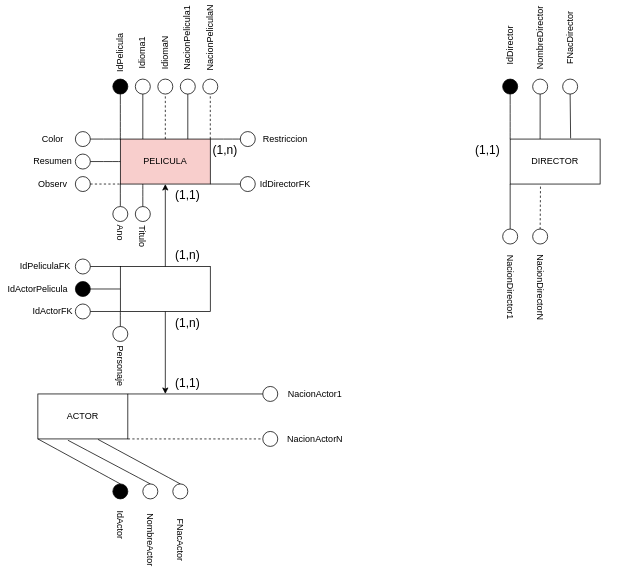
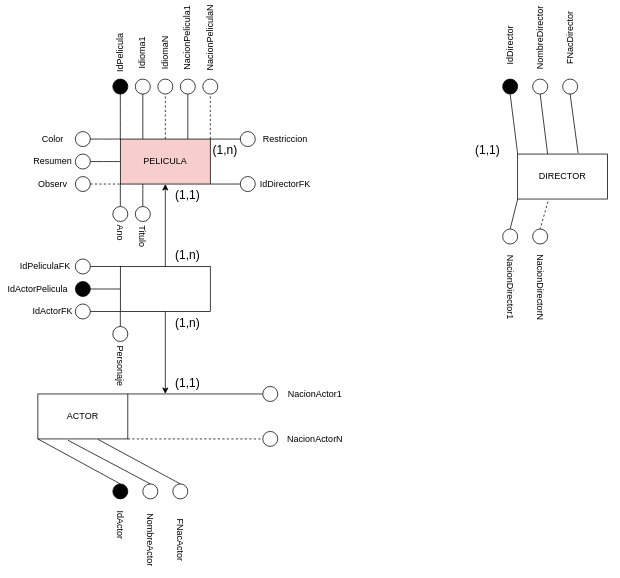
  <mxCell id="0" />
  <mxCell id="1" parent="0" />
  <mxCell id="2" value="PELICULA" style="rounded=0;whiteSpace=wrap;html=1;fillColor=#f8cecc;" parent="1" vertex="1"><mxGeometry x="160" y="170" width="120" height="60" as="geometry" /></mxCell>
  <mxCell id="3" value="ACTOR" style="rounded=0;whiteSpace=wrap;html=1;" parent="1" vertex="1"><mxGeometry x="50" y="510" width="120" height="60" as="geometry" /></mxCell>
- <mxCell id="4" value="DIRECTOR" style="rounded=0;whiteSpace=wrap;html=1;" parent="1" vertex="1"><mxGeometry x="680" y="170" width="120" height="60" as="geometry" /></mxCell>
+ <mxCell id="4" value="DIRECTOR" style="rounded=0;whiteSpace=wrap;html=1;" parent="1" vertex="1"><mxGeometry x="690" y="190" width="120" height="60" as="geometry" /></mxCell>
  <mxCell id="5" value="" style="ellipse;whiteSpace=wrap;html=1;aspect=fixed;fillColor=#000000;" parent="1" vertex="1"><mxGeometry x="150" y="630" width="20" height="20" as="geometry" /></mxCell>
  <mxCell id="6" value="" style="ellipse;whiteSpace=wrap;html=1;aspect=fixed;" parent="1" vertex="1"><mxGeometry x="350" y="500" width="20" height="20" as="geometry" /></mxCell>
  <mxCell id="7" value="" style="endArrow=none;html=1;rounded=0;fontSize=12;startSize=8;endSize=8;curved=1;entryX=0;entryY=1;entryDx=0;entryDy=0;exitX=0.5;exitY=0;exitDx=0;exitDy=0;" parent="1" source="5" target="3" edge="1"><mxGeometry width="50" height="50" relative="1" as="geometry"><mxPoint x="280" y="460" as="sourcePoint" /><mxPoint x="330" y="410" as="targetPoint" /></mxGeometry></mxCell>
  <mxCell id="8" style="edgeStyle=orthogonalEdgeStyle;rounded=0;orthogonalLoop=1;jettySize=auto;html=1;exitX=1;exitY=0;exitDx=0;exitDy=0;" parent="1" source="9" edge="1"><mxGeometry relative="1" as="geometry"><mxPoint x="160" y="430" as="targetPoint" /></mxGeometry></mxCell>
  <mxCell id="9" value="" style="ellipse;whiteSpace=wrap;html=1;aspect=fixed;" parent="1" vertex="1"><mxGeometry x="150" y="420" width="20" height="20" as="geometry" /></mxCell>
  <mxCell id="10" value="" style="endArrow=none;html=1;rounded=0;fontSize=12;startSize=8;endSize=8;curved=1;entryX=0.5;entryY=0;entryDx=0;entryDy=0;exitX=0;exitY=1;exitDx=0;exitDy=0;" parent="1" source="61" target="9" edge="1"><mxGeometry width="50" height="50" relative="1" as="geometry"><mxPoint x="140" y="430" as="sourcePoint" /><mxPoint x="160" y="430" as="targetPoint" /></mxGeometry></mxCell>
  <mxCell id="11" value="" style="ellipse;whiteSpace=wrap;html=1;aspect=fixed;" parent="1" vertex="1"><mxGeometry x="320" y="160" width="20" height="20" as="geometry" /></mxCell>
  <mxCell id="12" value="" style="ellipse;whiteSpace=wrap;html=1;aspect=fixed;" parent="1" vertex="1"><mxGeometry x="180" y="260" width="20" height="20" as="geometry" /></mxCell>
  <mxCell id="13" value="" style="ellipse;whiteSpace=wrap;html=1;aspect=fixed;" parent="1" vertex="1"><mxGeometry x="100" y="190" width="20" height="20" as="geometry" /></mxCell>
  <mxCell id="14" value="" style="ellipse;whiteSpace=wrap;html=1;aspect=fixed;" parent="1" vertex="1"><mxGeometry x="180" y="90" width="20" height="20" as="geometry" /></mxCell>
  <mxCell id="15" value="" style="ellipse;whiteSpace=wrap;html=1;aspect=fixed;fillColor=#000000;" parent="1" vertex="1"><mxGeometry x="150" y="90" width="20" height="20" as="geometry" /></mxCell>
  <mxCell id="16" value="" style="endArrow=none;html=1;rounded=0;fontSize=12;startSize=8;endSize=8;curved=1;exitX=0.25;exitY=1;exitDx=0;exitDy=0;" parent="1" source="2" edge="1"><mxGeometry width="50" height="50" relative="1" as="geometry"><mxPoint x="310" y="140" as="sourcePoint" /><mxPoint x="190" y="260" as="targetPoint" /></mxGeometry></mxCell>
  <mxCell id="17" value="" style="endArrow=none;html=1;rounded=0;fontSize=12;startSize=8;endSize=8;curved=1;entryX=1;entryY=0;entryDx=0;entryDy=0;exitX=0;exitY=0.5;exitDx=0;exitDy=0;" parent="1" source="11" target="2" edge="1"><mxGeometry width="50" height="50" relative="1" as="geometry"><mxPoint x="280" y="240" as="sourcePoint" /><mxPoint x="330" y="190" as="targetPoint" /></mxGeometry></mxCell>
  <mxCell id="18" value="" style="endArrow=none;html=1;rounded=0;fontSize=12;startSize=8;endSize=8;curved=1;entryX=1;entryY=0.5;entryDx=0;entryDy=0;exitX=0;exitY=0.5;exitDx=0;exitDy=0;" parent="1" source="2" target="13" edge="1"><mxGeometry width="50" height="50" relative="1" as="geometry"><mxPoint x="280" y="240" as="sourcePoint" /><mxPoint x="330" y="190" as="targetPoint" /></mxGeometry></mxCell>
  <mxCell id="19" value="" style="endArrow=none;html=1;rounded=0;fontSize=12;startSize=8;endSize=8;curved=1;entryX=0.5;entryY=1;entryDx=0;entryDy=0;exitX=0;exitY=0;exitDx=0;exitDy=0;" parent="1" source="2" target="15" edge="1"><mxGeometry width="50" height="50" relative="1" as="geometry"><mxPoint x="280" y="240" as="sourcePoint" /><mxPoint x="330" y="190" as="targetPoint" /></mxGeometry></mxCell>
  <mxCell id="20" value="" style="ellipse;whiteSpace=wrap;html=1;aspect=fixed;" parent="1" vertex="1"><mxGeometry x="100" y="160" width="20" height="20" as="geometry" /></mxCell>
  <mxCell id="21" value="" style="ellipse;whiteSpace=wrap;html=1;aspect=fixed;" parent="1" vertex="1"><mxGeometry x="100" y="220" width="20" height="20" as="geometry" /></mxCell>
  <mxCell id="22" value="" style="endArrow=none;html=1;rounded=0;fontSize=12;startSize=8;endSize=8;curved=1;entryX=1;entryY=0.5;entryDx=0;entryDy=0;exitX=0;exitY=0;exitDx=0;exitDy=0;" parent="1" source="2" target="20" edge="1"><mxGeometry width="50" height="50" relative="1" as="geometry"><mxPoint x="280" y="240" as="sourcePoint" /><mxPoint x="330" y="190" as="targetPoint" /></mxGeometry></mxCell>
  <mxCell id="23" style="edgeStyle=none;curved=1;rounded=0;orthogonalLoop=1;jettySize=auto;html=1;exitX=0.5;exitY=0;exitDx=0;exitDy=0;fontSize=12;startSize=8;endSize=8;" parent="1" source="12" target="12" edge="1"><mxGeometry relative="1" as="geometry" /></mxCell>
  <mxCell id="24" value="" style="ellipse;whiteSpace=wrap;html=1;aspect=fixed;fillColor=#000000;" parent="1" vertex="1"><mxGeometry x="670" y="90" width="20" height="20" as="geometry" /></mxCell>
  <mxCell id="25" value="" style="ellipse;whiteSpace=wrap;html=1;aspect=fixed;" parent="1" vertex="1"><mxGeometry x="670" y="290" width="20" height="20" as="geometry" /></mxCell>
  <mxCell id="26" value="" style="endArrow=none;html=1;rounded=0;fontSize=12;startSize=8;endSize=8;curved=1;entryX=0.5;entryY=1;entryDx=0;entryDy=0;exitX=0;exitY=0;exitDx=0;exitDy=0;" parent="1" source="4" target="24" edge="1"><mxGeometry width="50" height="50" relative="1" as="geometry"><mxPoint x="480" y="240" as="sourcePoint" /><mxPoint x="530" y="190" as="targetPoint" /></mxGeometry></mxCell>
  <mxCell id="27" value="(1,n)" style="text;html=1;align=center;verticalAlign=middle;whiteSpace=wrap;rounded=0;fontSize=16;" parent="1" vertex="1"><mxGeometry x="270" y="170" width="60" height="30" as="geometry" /></mxCell>
  <mxCell id="28" value="(1,1)" style="text;html=1;align=center;verticalAlign=middle;whiteSpace=wrap;rounded=0;fontSize=16;" parent="1" vertex="1"><mxGeometry x="620" y="170" width="60" height="30" as="geometry" /></mxCell>
  <mxCell id="29" value="(1,n)" style="text;html=1;align=center;verticalAlign=middle;whiteSpace=wrap;rounded=0;fontSize=16;" parent="1" vertex="1"><mxGeometry x="220" y="310" width="60" height="30" as="geometry" /></mxCell>
  <mxCell id="30" value="(1,n)" style="text;html=1;align=center;verticalAlign=middle;whiteSpace=wrap;rounded=0;fontSize=16;" parent="1" vertex="1"><mxGeometry x="220" y="400" width="60" height="30" as="geometry" /></mxCell>
  <mxCell id="31" value="" style="ellipse;whiteSpace=wrap;html=1;aspect=fixed;fillColor=#ffffff;" parent="1" vertex="1"><mxGeometry x="190" y="630" width="20" height="20" as="geometry" /></mxCell>
  <mxCell id="32" value="" style="endArrow=none;html=1;rounded=0;fontSize=12;startSize=8;endSize=8;curved=1;exitX=0.5;exitY=0;exitDx=0;exitDy=0;entryX=0.334;entryY=1.029;entryDx=0;entryDy=0;entryPerimeter=0;" parent="1" source="31" target="3" edge="1"><mxGeometry width="50" height="50" relative="1" as="geometry"><mxPoint x="340" y="460" as="sourcePoint" /><mxPoint x="210" y="580" as="targetPoint" /></mxGeometry></mxCell>
  <mxCell id="33" value="NacionActor1" style="text;html=1;align=center;verticalAlign=middle;whiteSpace=wrap;rounded=0;rotation=0;" parent="1" vertex="1"><mxGeometry x="380" y="495" width="80" height="30" as="geometry" /></mxCell>
  <mxCell id="34" value="NombreActor" style="text;html=1;align=center;verticalAlign=middle;whiteSpace=wrap;rounded=0;rotation=90;" parent="1" vertex="1"><mxGeometry x="150" y="690" width="100" height="30" as="geometry" /></mxCell>
  <mxCell id="35" value="IdActor" style="text;html=1;align=center;verticalAlign=middle;whiteSpace=wrap;rounded=0;rotation=90;" parent="1" vertex="1"><mxGeometry x="130" y="670" width="60" height="30" as="geometry" /></mxCell>
  <mxCell id="36" value="Personaje" style="text;html=1;align=center;verticalAlign=middle;whiteSpace=wrap;rounded=0;rotation=90;" parent="1" vertex="1"><mxGeometry x="132.5" y="465" width="55" height="15" as="geometry" /></mxCell>
  <mxCell id="37" value="" style="ellipse;whiteSpace=wrap;html=1;aspect=fixed;" parent="1" vertex="1"><mxGeometry x="210" y="90" width="20" height="20" as="geometry" /></mxCell>
  <mxCell id="38" value="Color" style="text;html=1;align=center;verticalAlign=middle;whiteSpace=wrap;rounded=0;rotation=0;" parent="1" vertex="1"><mxGeometry x="40" y="155" width="60" height="30" as="geometry" /></mxCell>
  <mxCell id="39" value="Resumen" style="text;html=1;align=center;verticalAlign=middle;whiteSpace=wrap;rounded=0;rotation=0;" parent="1" vertex="1"><mxGeometry x="40" y="185" width="60" height="30" as="geometry" /></mxCell>
  <mxCell id="40" value="Observ" style="text;html=1;align=center;verticalAlign=middle;whiteSpace=wrap;rounded=0;rotation=0;" parent="1" vertex="1"><mxGeometry x="40" y="215" width="60" height="30" as="geometry" /></mxCell>
  <mxCell id="41" value="IdPelicula" style="text;html=1;align=center;verticalAlign=middle;whiteSpace=wrap;rounded=0;rotation=-90;" parent="1" vertex="1"><mxGeometry x="130" y="40" width="60" height="30" as="geometry" /></mxCell>
  <mxCell id="42" value="Idioma1" style="text;html=1;align=center;verticalAlign=middle;whiteSpace=wrap;rounded=0;rotation=-90;" parent="1" vertex="1"><mxGeometry x="160" y="40" width="60" height="30" as="geometry" /></mxCell>
  <mxCell id="43" value="NacionPelicula1" style="text;html=1;align=center;verticalAlign=middle;whiteSpace=wrap;rounded=0;rotation=-90;" parent="1" vertex="1"><mxGeometry x="200" y="20" width="100" height="30" as="geometry" /></mxCell>
  <mxCell id="44" value="Ano" style="text;html=1;align=center;verticalAlign=middle;whiteSpace=wrap;rounded=0;rotation=90;" parent="1" vertex="1"><mxGeometry x="130" y="280" width="60" height="30" as="geometry" /></mxCell>
  <mxCell id="45" value="Titulo" style="text;html=1;align=center;verticalAlign=middle;whiteSpace=wrap;rounded=0;rotation=90;" parent="1" vertex="1"><mxGeometry x="160" y="285" width="60" height="30" as="geometry" /></mxCell>
  <mxCell id="46" value="" style="ellipse;whiteSpace=wrap;html=1;aspect=fixed;" parent="1" vertex="1"><mxGeometry x="710" y="90" width="20" height="20" as="geometry" /></mxCell>
  <mxCell id="47" value="" style="ellipse;whiteSpace=wrap;html=1;aspect=fixed;" parent="1" vertex="1"><mxGeometry x="750" y="90" width="20" height="20" as="geometry" /></mxCell>
  <mxCell id="48" value="" style="endArrow=none;html=1;rounded=0;entryX=0.5;entryY=1;entryDx=0;entryDy=0;exitX=0.333;exitY=0;exitDx=0;exitDy=0;exitPerimeter=0;" parent="1" source="4" target="46" edge="1"><mxGeometry width="50" height="50" relative="1" as="geometry"><mxPoint x="710" y="150" as="sourcePoint" /><mxPoint x="750" y="240" as="targetPoint" /></mxGeometry></mxCell>
  <mxCell id="49" value="" style="endArrow=none;html=1;rounded=0;entryX=0.5;entryY=1;entryDx=0;entryDy=0;exitX=0.672;exitY=-0.016;exitDx=0;exitDy=0;exitPerimeter=0;" parent="1" source="4" target="47" edge="1"><mxGeometry width="50" height="50" relative="1" as="geometry"><mxPoint x="760" y="130" as="sourcePoint" /><mxPoint x="750" y="240" as="targetPoint" /></mxGeometry></mxCell>
  <mxCell id="50" value="IdDirector" style="text;html=1;align=center;verticalAlign=middle;whiteSpace=wrap;rounded=0;rotation=-90;" parent="1" vertex="1"><mxGeometry x="650" y="30" width="60" height="30" as="geometry" /></mxCell>
  <mxCell id="51" value="NombreDirector" style="text;html=1;align=center;verticalAlign=middle;whiteSpace=wrap;rounded=0;rotation=-90;" parent="1" vertex="1"><mxGeometry x="690" y="20" width="60" height="30" as="geometry" /></mxCell>
  <mxCell id="52" value="FNacDirector" style="text;html=1;align=center;verticalAlign=middle;whiteSpace=wrap;rounded=0;rotation=-90;" parent="1" vertex="1"><mxGeometry x="715" y="20" width="90" height="30" as="geometry" /></mxCell>
  <mxCell id="53" value="" style="ellipse;whiteSpace=wrap;html=1;aspect=fixed;fillColor=#ffffff;" parent="1" vertex="1"><mxGeometry x="230" y="630" width="20" height="20" as="geometry" /></mxCell>
  <mxCell id="54" value="FNacActor" style="text;html=1;align=center;verticalAlign=middle;whiteSpace=wrap;rounded=0;rotation=90;" parent="1" vertex="1"><mxGeometry x="190" y="690" width="100" height="30" as="geometry" /></mxCell>
  <mxCell id="55" value="" style="endArrow=none;html=1;rounded=0;fontSize=12;startSize=8;endSize=8;curved=1;exitX=0.5;exitY=0;exitDx=0;exitDy=0;entryX=0.668;entryY=1.01;entryDx=0;entryDy=0;entryPerimeter=0;" parent="1" source="53" target="3" edge="1"><mxGeometry width="50" height="50" relative="1" as="geometry"><mxPoint x="210" y="650" as="sourcePoint" /><mxPoint x="240" y="590" as="targetPoint" /></mxGeometry></mxCell>
  <mxCell id="56" value="" style="endArrow=none;html=1;rounded=0;fontSize=12;startSize=8;endSize=8;curved=1;entryX=0;entryY=1;entryDx=0;entryDy=0;exitX=0.5;exitY=0;exitDx=0;exitDy=0;" parent="1" source="57" target="2" edge="1"><mxGeometry width="50" height="50" relative="1" as="geometry"><mxPoint x="160" y="270" as="sourcePoint" /><mxPoint x="170" y="240" as="targetPoint" /></mxGeometry></mxCell>
  <mxCell id="57" value="" style="ellipse;whiteSpace=wrap;html=1;aspect=fixed;" parent="1" vertex="1"><mxGeometry x="150" y="260" width="20" height="20" as="geometry" /></mxCell>
  <mxCell id="58" value="Restriccion" style="text;html=1;align=center;verticalAlign=middle;whiteSpace=wrap;rounded=0;rotation=0;" parent="1" vertex="1"><mxGeometry x="350" y="155" width="60" height="30" as="geometry" /></mxCell>
  <mxCell id="59" value="(1,1)" style="text;html=1;align=center;verticalAlign=middle;whiteSpace=wrap;rounded=0;fontSize=16;" parent="1" vertex="1"><mxGeometry x="220" y="230" width="60" height="30" as="geometry" /></mxCell>
  <mxCell id="60" value="(1,1)" style="text;html=1;align=center;verticalAlign=middle;whiteSpace=wrap;rounded=0;fontSize=16;" parent="1" vertex="1"><mxGeometry x="220" y="480" width="60" height="30" as="geometry" /></mxCell>
  <mxCell id="61" value="" style="rounded=0;whiteSpace=wrap;html=1;" parent="1" vertex="1"><mxGeometry x="160" y="340" width="120" height="60" as="geometry" /></mxCell>
  <mxCell id="62" value="" style="ellipse;whiteSpace=wrap;html=1;aspect=fixed;fillColor=#ffffff;" parent="1" vertex="1"><mxGeometry x="100" y="330" width="20" height="20" as="geometry" /></mxCell>
  <mxCell id="63" value="" style="ellipse;whiteSpace=wrap;html=1;aspect=fixed;fillColor=#ffffff;" parent="1" vertex="1"><mxGeometry x="100" y="390" width="20" height="20" as="geometry" /></mxCell>
  <mxCell id="64" value="" style="endArrow=none;html=1;rounded=0;entryX=1;entryY=0.5;entryDx=0;entryDy=0;exitX=0;exitY=0;exitDx=0;exitDy=0;" parent="1" source="61" target="62" edge="1"><mxGeometry width="50" height="50" relative="1" as="geometry"><mxPoint x="390" y="290" as="sourcePoint" /><mxPoint x="440" y="240" as="targetPoint" /></mxGeometry></mxCell>
  <mxCell id="65" value="" style="endArrow=none;html=1;rounded=0;entryX=1;entryY=0.5;entryDx=0;entryDy=0;exitX=0;exitY=1;exitDx=0;exitDy=0;" parent="1" source="61" target="63" edge="1"><mxGeometry width="50" height="50" relative="1" as="geometry"><mxPoint x="140" y="368" as="sourcePoint" /><mxPoint x="130" y="350" as="targetPoint" /></mxGeometry></mxCell>
  <mxCell id="66" value="IdPeliculaFK" style="text;html=1;align=center;verticalAlign=middle;whiteSpace=wrap;rounded=0;rotation=0;" parent="1" vertex="1"><mxGeometry x="30" y="325" width="60" height="30" as="geometry" /></mxCell>
  <mxCell id="67" value="IdActorFK" style="text;html=1;align=center;verticalAlign=middle;whiteSpace=wrap;rounded=0;rotation=0;" parent="1" vertex="1"><mxGeometry x="40" y="385" width="60" height="30" as="geometry" /></mxCell>
  <mxCell id="68" value="" style="ellipse;whiteSpace=wrap;html=1;aspect=fixed;" parent="1" vertex="1"><mxGeometry x="320" y="220" width="20" height="20" as="geometry" /></mxCell>
  <mxCell id="69" value="IdDirectorFK" style="text;html=1;align=center;verticalAlign=middle;whiteSpace=wrap;rounded=0;rotation=0;" parent="1" vertex="1"><mxGeometry x="350" y="215" width="60" height="30" as="geometry" /></mxCell>
  <mxCell id="70" value="" style="endArrow=none;html=1;rounded=0;entryX=1;entryY=0;entryDx=0;entryDy=0;exitX=0;exitY=0.5;exitDx=0;exitDy=0;" parent="1" source="68" target="59" edge="1"><mxGeometry width="50" height="50" relative="1" as="geometry"><mxPoint x="390" y="290" as="sourcePoint" /><mxPoint x="440" y="240" as="targetPoint" /></mxGeometry></mxCell>
  <mxCell id="71" value="" style="endArrow=none;dashed=1;html=1;rounded=0;exitX=1;exitY=0.5;exitDx=0;exitDy=0;entryX=0;entryY=1;entryDx=0;entryDy=0;" parent="1" source="21" target="2" edge="1"><mxGeometry width="50" height="50" relative="1" as="geometry"><mxPoint x="390" y="290" as="sourcePoint" /><mxPoint x="440" y="240" as="targetPoint" /></mxGeometry></mxCell>
  <mxCell id="72" value="" style="endArrow=classic;html=1;rounded=0;entryX=0.5;entryY=1;entryDx=0;entryDy=0;exitX=0;exitY=1;exitDx=0;exitDy=0;" parent="1" source="29" target="2" edge="1"><mxGeometry width="50" height="50" relative="1" as="geometry"><mxPoint x="470" y="310" as="sourcePoint" /><mxPoint x="520" y="260" as="targetPoint" /></mxGeometry></mxCell>
  <mxCell id="73" value="" style="endArrow=classic;html=1;rounded=0;entryX=0;entryY=1;entryDx=0;entryDy=0;exitX=0;exitY=0;exitDx=0;exitDy=0;" parent="1" source="30" target="60" edge="1"><mxGeometry width="50" height="50" relative="1" as="geometry"><mxPoint x="470" y="310" as="sourcePoint" /><mxPoint x="520" y="260" as="targetPoint" /></mxGeometry></mxCell>
  <mxCell id="74" value="" style="ellipse;whiteSpace=wrap;html=1;aspect=fixed;fillColor=#000000;" parent="1" vertex="1"><mxGeometry x="100" y="360" width="20" height="20" as="geometry" /></mxCell>
  <mxCell id="75" value="" style="endArrow=none;html=1;rounded=0;entryX=1;entryY=0.5;entryDx=0;entryDy=0;exitX=0;exitY=0.5;exitDx=0;exitDy=0;" parent="1" source="61" target="74" edge="1"><mxGeometry width="50" height="50" relative="1" as="geometry"><mxPoint x="170" y="350" as="sourcePoint" /><mxPoint x="130" y="350" as="targetPoint" /></mxGeometry></mxCell>
  <mxCell id="76" value="IdActorPelicula" style="text;html=1;align=center;verticalAlign=middle;whiteSpace=wrap;rounded=0;rotation=0;" parent="1" vertex="1"><mxGeometry x="20" y="353" width="60" height="35" as="geometry" /></mxCell>
  <mxCell id="77" value="" style="ellipse;whiteSpace=wrap;html=1;aspect=fixed;" parent="1" vertex="1"><mxGeometry x="710" y="290" width="20" height="20" as="geometry" /></mxCell>
  <mxCell id="78" value="" style="endArrow=none;html=1;rounded=0;entryX=0;entryY=1;entryDx=0;entryDy=0;exitX=0.5;exitY=0;exitDx=0;exitDy=0;" parent="1" source="25" target="4" edge="1"><mxGeometry width="50" height="50" relative="1" as="geometry"><mxPoint x="660" y="200" as="sourcePoint" /><mxPoint x="710" y="150" as="targetPoint" /></mxGeometry></mxCell>
  <mxCell id="79" value="" style="endArrow=none;dashed=1;html=1;rounded=0;entryX=0.5;entryY=0;entryDx=0;entryDy=0;exitX=0.337;exitY=1.057;exitDx=0;exitDy=0;exitPerimeter=0;" parent="1" source="4" target="77" edge="1"><mxGeometry width="50" height="50" relative="1" as="geometry"><mxPoint x="720" y="250" as="sourcePoint" /><mxPoint x="710" y="150" as="targetPoint" /></mxGeometry></mxCell>
  <mxCell id="80" value="NacionDirector1" style="text;html=1;align=center;verticalAlign=middle;whiteSpace=wrap;rounded=0;rotation=90;" parent="1" vertex="1"><mxGeometry x="630" y="353" width="100" height="30" as="geometry" /></mxCell>
  <mxCell id="81" value="NacionDirectorN" style="text;html=1;align=center;verticalAlign=middle;whiteSpace=wrap;rounded=0;rotation=90;" parent="1" vertex="1"><mxGeometry x="670" y="353" width="100" height="30" as="geometry" /></mxCell>
  <mxCell id="82" value="" style="endArrow=none;dashed=1;html=1;rounded=0;exitX=1;exitY=1;exitDx=0;exitDy=0;entryX=0;entryY=0.5;entryDx=0;entryDy=0;" parent="1" source="3" target="83" edge="1"><mxGeometry width="50" height="50" relative="1" as="geometry"><mxPoint x="290" y="570" as="sourcePoint" /><mxPoint x="340" y="570" as="targetPoint" /></mxGeometry></mxCell>
  <mxCell id="83" value="" style="ellipse;whiteSpace=wrap;html=1;aspect=fixed;" parent="1" vertex="1"><mxGeometry x="350" y="560" width="20" height="20" as="geometry" /></mxCell>
  <mxCell id="84" value="NacionActorN" style="text;html=1;align=center;verticalAlign=middle;whiteSpace=wrap;rounded=0;rotation=0;" parent="1" vertex="1"><mxGeometry x="380" y="555" width="80" height="30" as="geometry" /></mxCell>
  <mxCell id="85" value="" style="endArrow=none;html=1;rounded=0;entryX=0;entryY=0.5;entryDx=0;entryDy=0;exitX=1;exitY=0;exitDx=0;exitDy=0;" parent="1" source="3" target="6" edge="1"><mxGeometry width="50" height="50" relative="1" as="geometry"><mxPoint x="310" y="600" as="sourcePoint" /><mxPoint x="360" y="550" as="targetPoint" /></mxGeometry></mxCell>
  <mxCell id="86" value="" style="endArrow=none;html=1;rounded=0;exitX=0.25;exitY=0;exitDx=0;exitDy=0;entryX=0.5;entryY=1;entryDx=0;entryDy=0;" parent="1" source="2" target="14" edge="1"><mxGeometry width="50" height="50" relative="1" as="geometry"><mxPoint x="130" y="130" as="sourcePoint" /><mxPoint x="180" y="80" as="targetPoint" /></mxGeometry></mxCell>
  <mxCell id="87" value="" style="endArrow=none;dashed=1;html=1;rounded=0;entryX=0.5;entryY=1;entryDx=0;entryDy=0;exitX=0.5;exitY=0;exitDx=0;exitDy=0;" parent="1" source="2" target="37" edge="1"><mxGeometry width="50" height="50" relative="1" as="geometry"><mxPoint x="130" y="130" as="sourcePoint" /><mxPoint x="180" y="80" as="targetPoint" /></mxGeometry></mxCell>
  <mxCell id="88" value="" style="ellipse;whiteSpace=wrap;html=1;aspect=fixed;" parent="1" vertex="1"><mxGeometry x="240" y="90" width="20" height="20" as="geometry" /></mxCell>
  <mxCell id="89" value="" style="ellipse;whiteSpace=wrap;html=1;aspect=fixed;" parent="1" vertex="1"><mxGeometry x="270" y="90" width="20" height="20" as="geometry" /></mxCell>
  <mxCell id="90" value="" style="endArrow=none;html=1;rounded=0;exitX=0.75;exitY=0;exitDx=0;exitDy=0;entryX=0.5;entryY=1;entryDx=0;entryDy=0;" parent="1" source="2" target="88" edge="1"><mxGeometry width="50" height="50" relative="1" as="geometry"><mxPoint x="200" y="180" as="sourcePoint" /><mxPoint x="200" y="120" as="targetPoint" /></mxGeometry></mxCell>
  <mxCell id="91" value="" style="endArrow=none;dashed=1;html=1;rounded=0;entryX=0.5;entryY=1;entryDx=0;entryDy=0;exitX=1;exitY=0;exitDx=0;exitDy=0;" parent="1" source="2" target="89" edge="1"><mxGeometry width="50" height="50" relative="1" as="geometry"><mxPoint x="230" y="180" as="sourcePoint" /><mxPoint x="230" y="120" as="targetPoint" /></mxGeometry></mxCell>
  <mxCell id="92" value="IdiomaN" style="text;html=1;align=center;verticalAlign=middle;whiteSpace=wrap;rounded=0;rotation=-90;" parent="1" vertex="1"><mxGeometry x="190" y="40" width="60" height="30" as="geometry" /></mxCell>
  <mxCell id="93" value="NacionPeliculaN" style="text;html=1;align=center;verticalAlign=middle;whiteSpace=wrap;rounded=0;rotation=-90;" parent="1" vertex="1"><mxGeometry x="230" y="20" width="100" height="30" as="geometry" /></mxCell>
